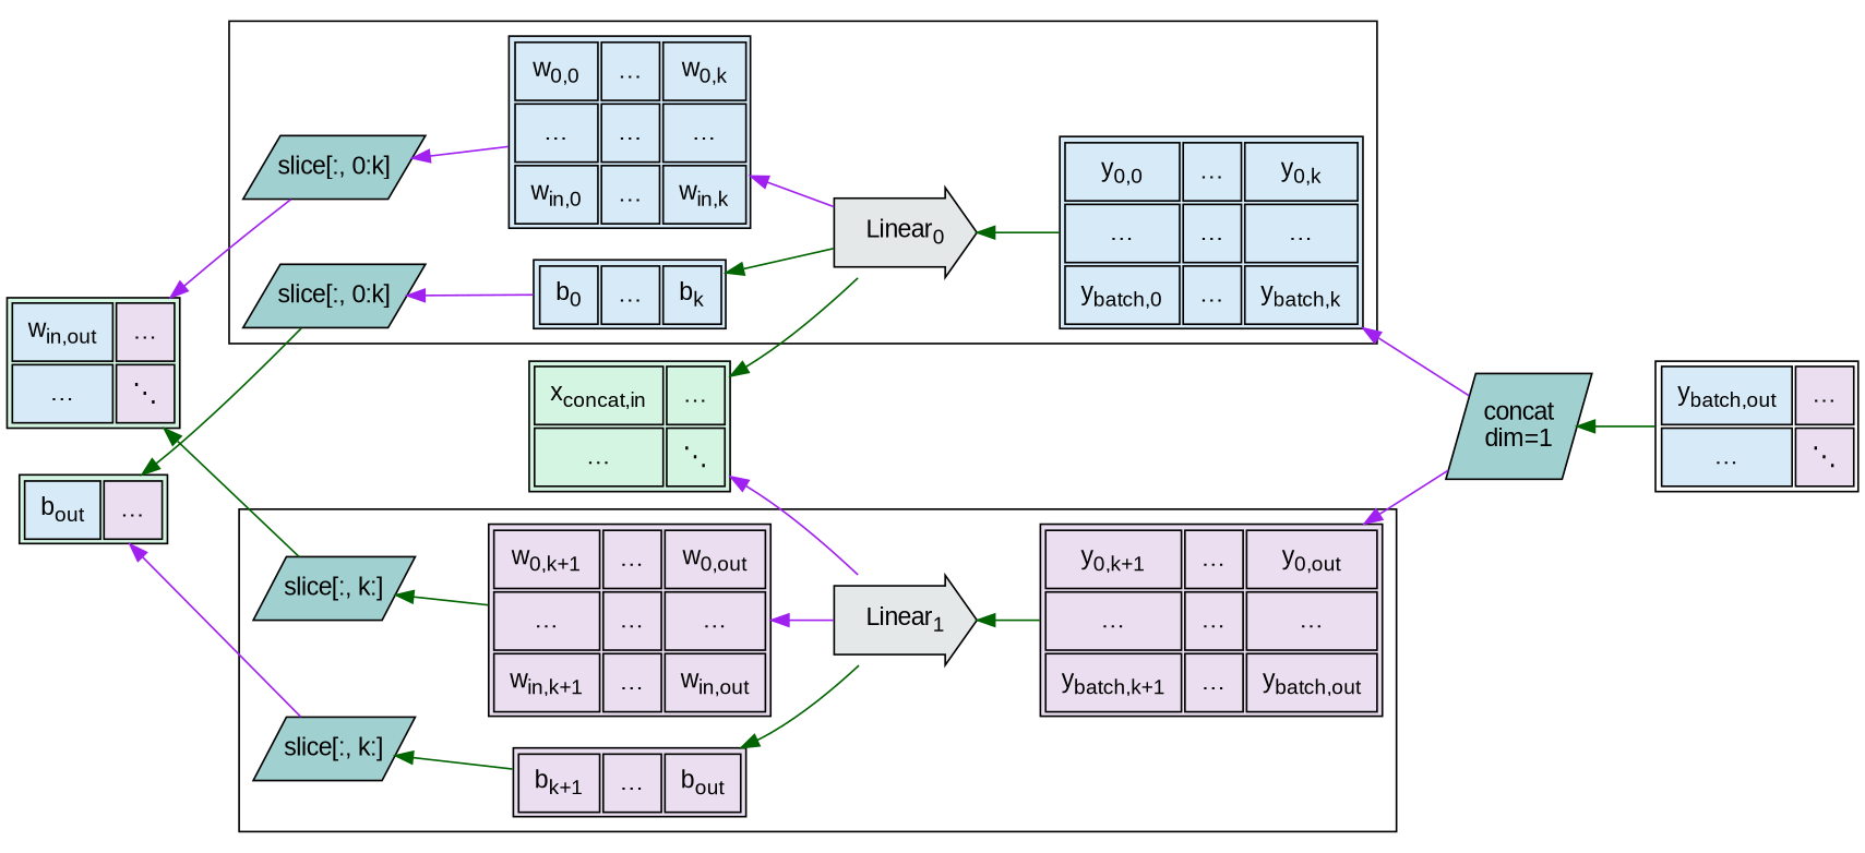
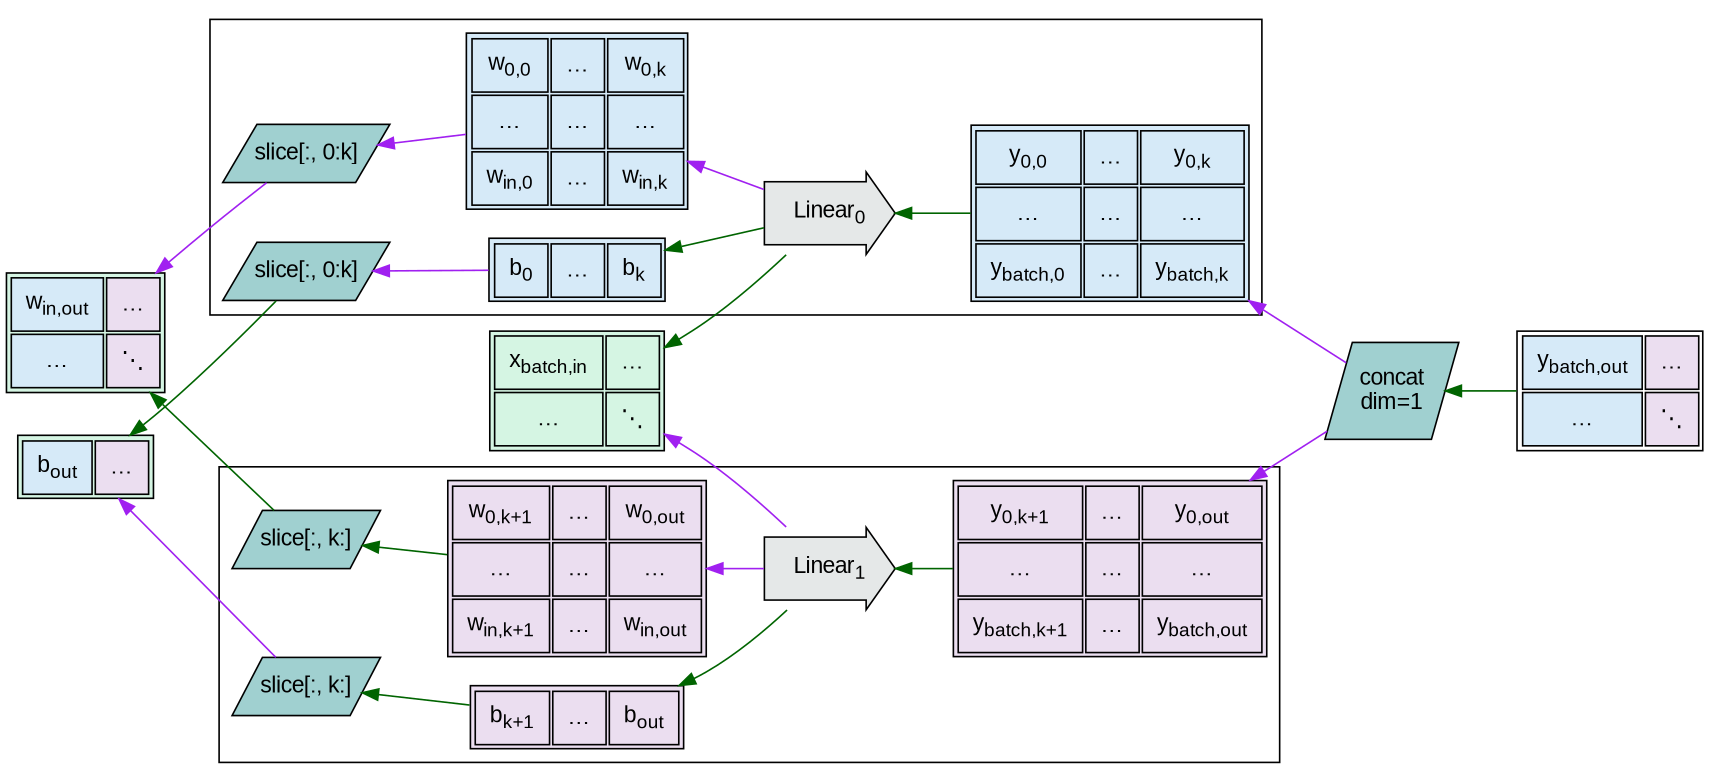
  digraph {
    rankdir=RL
    fontname="Liberation Sans"
    node [shape=plain fontname="Liberation Sans"]
    edge [color=darkgreen fontname="Liberation Sans"]
    n1 [label=<         <table bgcolor="#D6EAF8" cellpadding="8">           <tr>             <td>w<sub>0,0</sub></td>             <td>…</td>             <td>w<sub>0,k</sub></td>           </tr>           <tr>             <td>…</td>             <td>…</td>             <td>…</td>           </tr>           <tr>             <td>w<sub>in,0</sub></td>             <td>…</td>             <td>w<sub>in,k</sub></td>           </tr>         </table>       >]
    n2 [color=black fillcolor="#a0d0d0" label=<slice[:, 0:k]> margin=0 shape=parallelogram style=filled]
    n3 [label=<         <table bgcolor="#D6EAF8" cellpadding="8">           <tr>             <td>b<sub>0</sub></td>             <td>…</td>             <td>b<sub>k</sub></td>           </tr>         </table>       >]
    n4 [color=black fillcolor="#a0d0d0" label=<slice[:, 0:k]> margin=0 shape=parallelogram style=filled]
    n5 [fillcolor="#E5E8E8" label=<Linear<sub>0</sub>> margin=0.25 shape=rarrow style=filled]
    n6 [label=<         <table bgcolor="#D6EAF8" cellpadding="8">           <tr>             <td>y<sub>0,0</sub></td>             <td>…</td>             <td>y<sub>0,k</sub></td>           </tr>           <tr>             <td>…</td>             <td>…</td>             <td>…</td>           </tr>           <tr>             <td>y<sub>batch,0</sub></td>             <td>…</td>             <td>y<sub>batch,k</sub></td>           </tr>         </table>       >]
    n7 [label=<         <table bgcolor="#EBDEF0" cellpadding="8">           <tr>             <td>w<sub>0,k+1</sub></td>             <td>…</td>             <td>w<sub>0,out</sub></td>           </tr>           <tr>             <td>…</td>             <td>…</td>             <td>…</td>           </tr>           <tr>             <td>w<sub>in,k+1</sub></td>             <td>…</td>             <td>w<sub>in,out</sub></td>           </tr>         </table>       >]
    n8 [color=black fillcolor="#a0d0d0" label=<slice[:, k:]> margin=0 shape=parallelogram style=filled]
    n9 [label=<         <table bgcolor="#EBDEF0" cellpadding="8">           <tr>             <td>b<sub>k+1</sub></td>             <td>…</td>             <td>b<sub>out</sub></td>           </tr>         </table>       >]
    n10 [color=black fillcolor="#a0d0d0" label=<slice[:, k:]> margin=0 shape=parallelogram style=filled]
    n11 [label=<         <table bgcolor="#EBDEF0" cellpadding="8">           <tr>             <td>y<sub>0,k+1</sub></td>             <td>…</td>             <td>y<sub>0,out</sub></td>           </tr>           <tr>             <td>…</td>             <td>…</td>             <td>…</td>           </tr>           <tr>             <td>y<sub>batch,k+1</sub></td>             <td>…</td>             <td>y<sub>batch,out</sub></td>           </tr>         </table>       >]
    n12 [fillcolor="#E5E8E8" label=<Linear<sub>1</sub>> margin=0.25 shape=rarrow style=filled]
-   n13 [label=<       <table bgcolor="#D5F5E3" cellpadding="8">         <tr>           <td>x<sub>concat,in</sub></td>           <td>…</td>         </tr>         <tr>           <td>…</td>           <td>⋱</td>         </tr>       </table>     >]
+   n13 [label=<       <table bgcolor="#D5F5E3" cellpadding="8">         <tr>           <td>x<sub>batch,in</sub></td>           <td>…</td>         </tr>         <tr>           <td>…</td>           <td>⋱</td>         </tr>       </table>     >]
    n14 [label=<       <table bgcolor="#D5F5E3" cellpadding="8">         <tr>           <td bgcolor="#D6EAF8">w<sub>in,out</sub></td>           <td bgcolor="#EBDEF0">…</td>         </tr>         <tr>           <td bgcolor="#D6EAF8">…</td>           <td bgcolor="#EBDEF0">⋱</td>         </tr>       </table>     >]
    n15 [label=<       <table bgcolor="#D5F5E3" cellpadding="8">         <tr>           <td bgcolor="#D6EAF8">b<sub>out</sub></td>           <td bgcolor="#EBDEF0">…</td>         </tr>       </table>     >]
    n16 [label=<       <table cellpadding="8">         <tr>           <td bgcolor="#D6EAF8">y<sub>batch,out</sub></td>           <td bgcolor="#EBDEF0">…</td>         </tr>         <tr>           <td bgcolor="#D6EAF8">…</td>           <td bgcolor="#EBDEF0">⋱</td>         </tr>       </table>     >]
    n17 [color=black fillcolor="#a0d0d0" label=<       <table border="0" cellspacing="0" cellpadding="0">         <tr>           <td>concat</td>         </tr>         <tr>           <td>dim=1</td>         </tr>       </table>     > margin=0 shape=parallelogram style=filled]
    subgraph cluster_1 {
      n1
      n2
      n3
      n4
      n5
      n6
    }
    subgraph cluster_2 {
      n7
      n8
      n9
      n10
      n11
      n12
    }
    n1 -> n2 [color=purple]
    n2 -> n14 [color=purple]
    n3 -> n4 [color=purple]
    n4 -> n15
    n5 -> n1 [color=purple]
    n5 -> n3
    n5 -> n13 [weight=0]
    n6 -> n5
    n7 -> n8
    n8 -> n14
    n9 -> n10
    n10 -> n15 [color=purple]
    n11 -> n12
    n12 -> n7 [color=purple]
    n12 -> n9
    n12 -> n13 [weight=0 color=purple]
    n16 -> n17
    n17 -> n6 [color=purple]
    n17 -> n11 [color=purple]
  }
